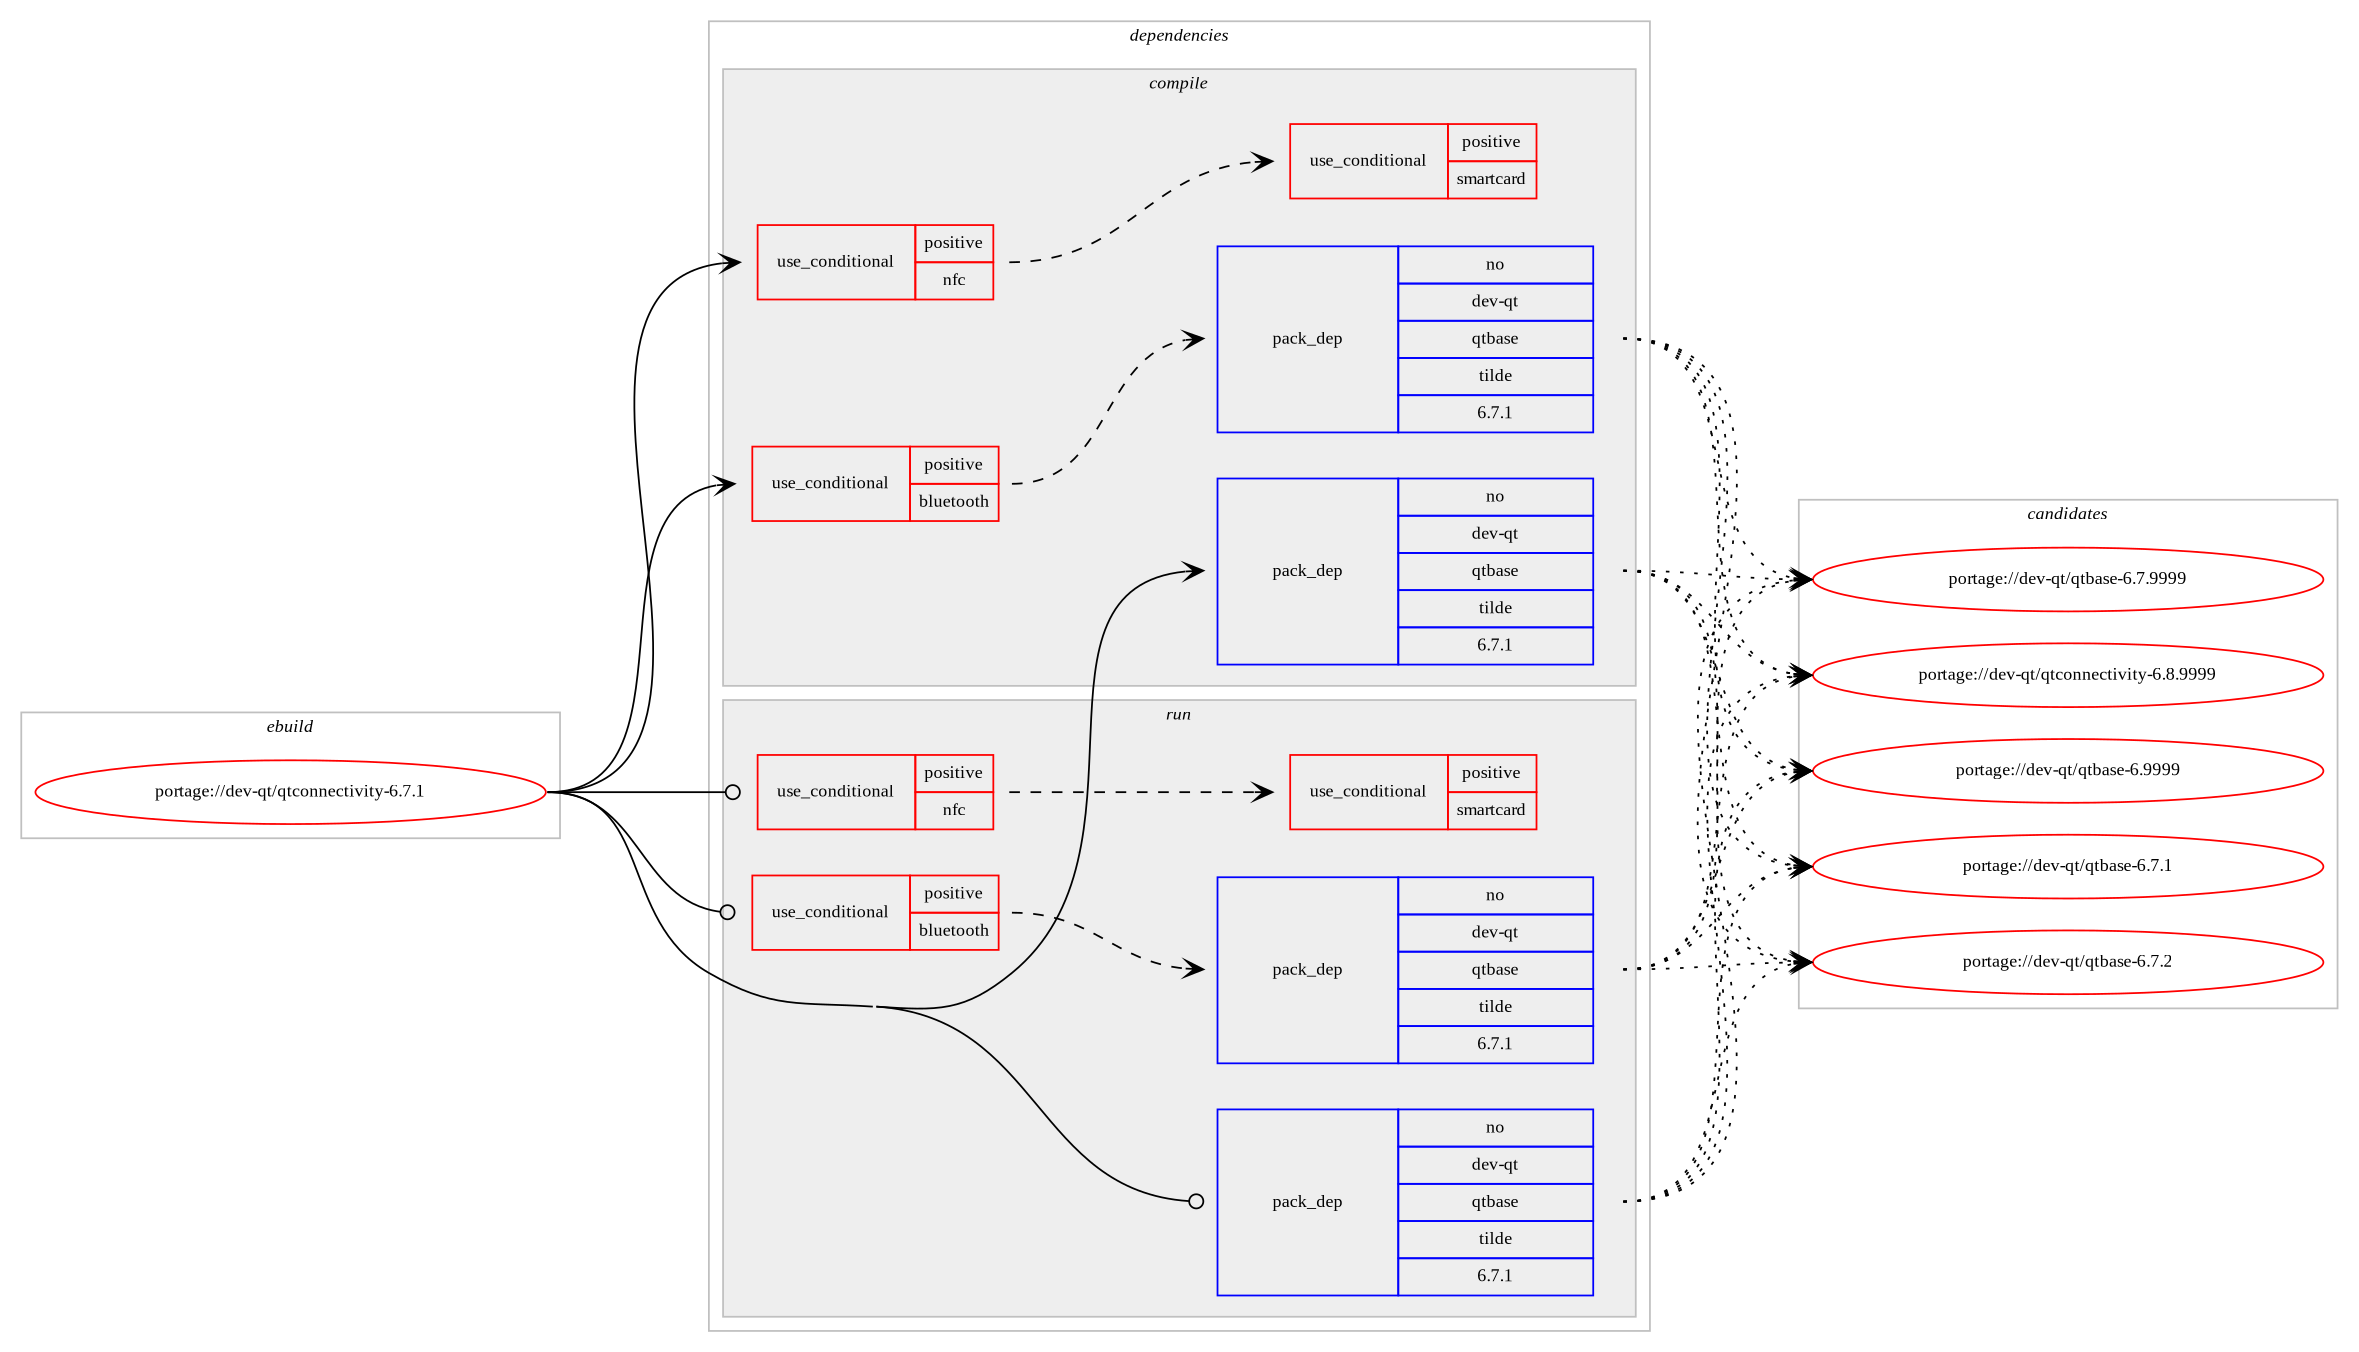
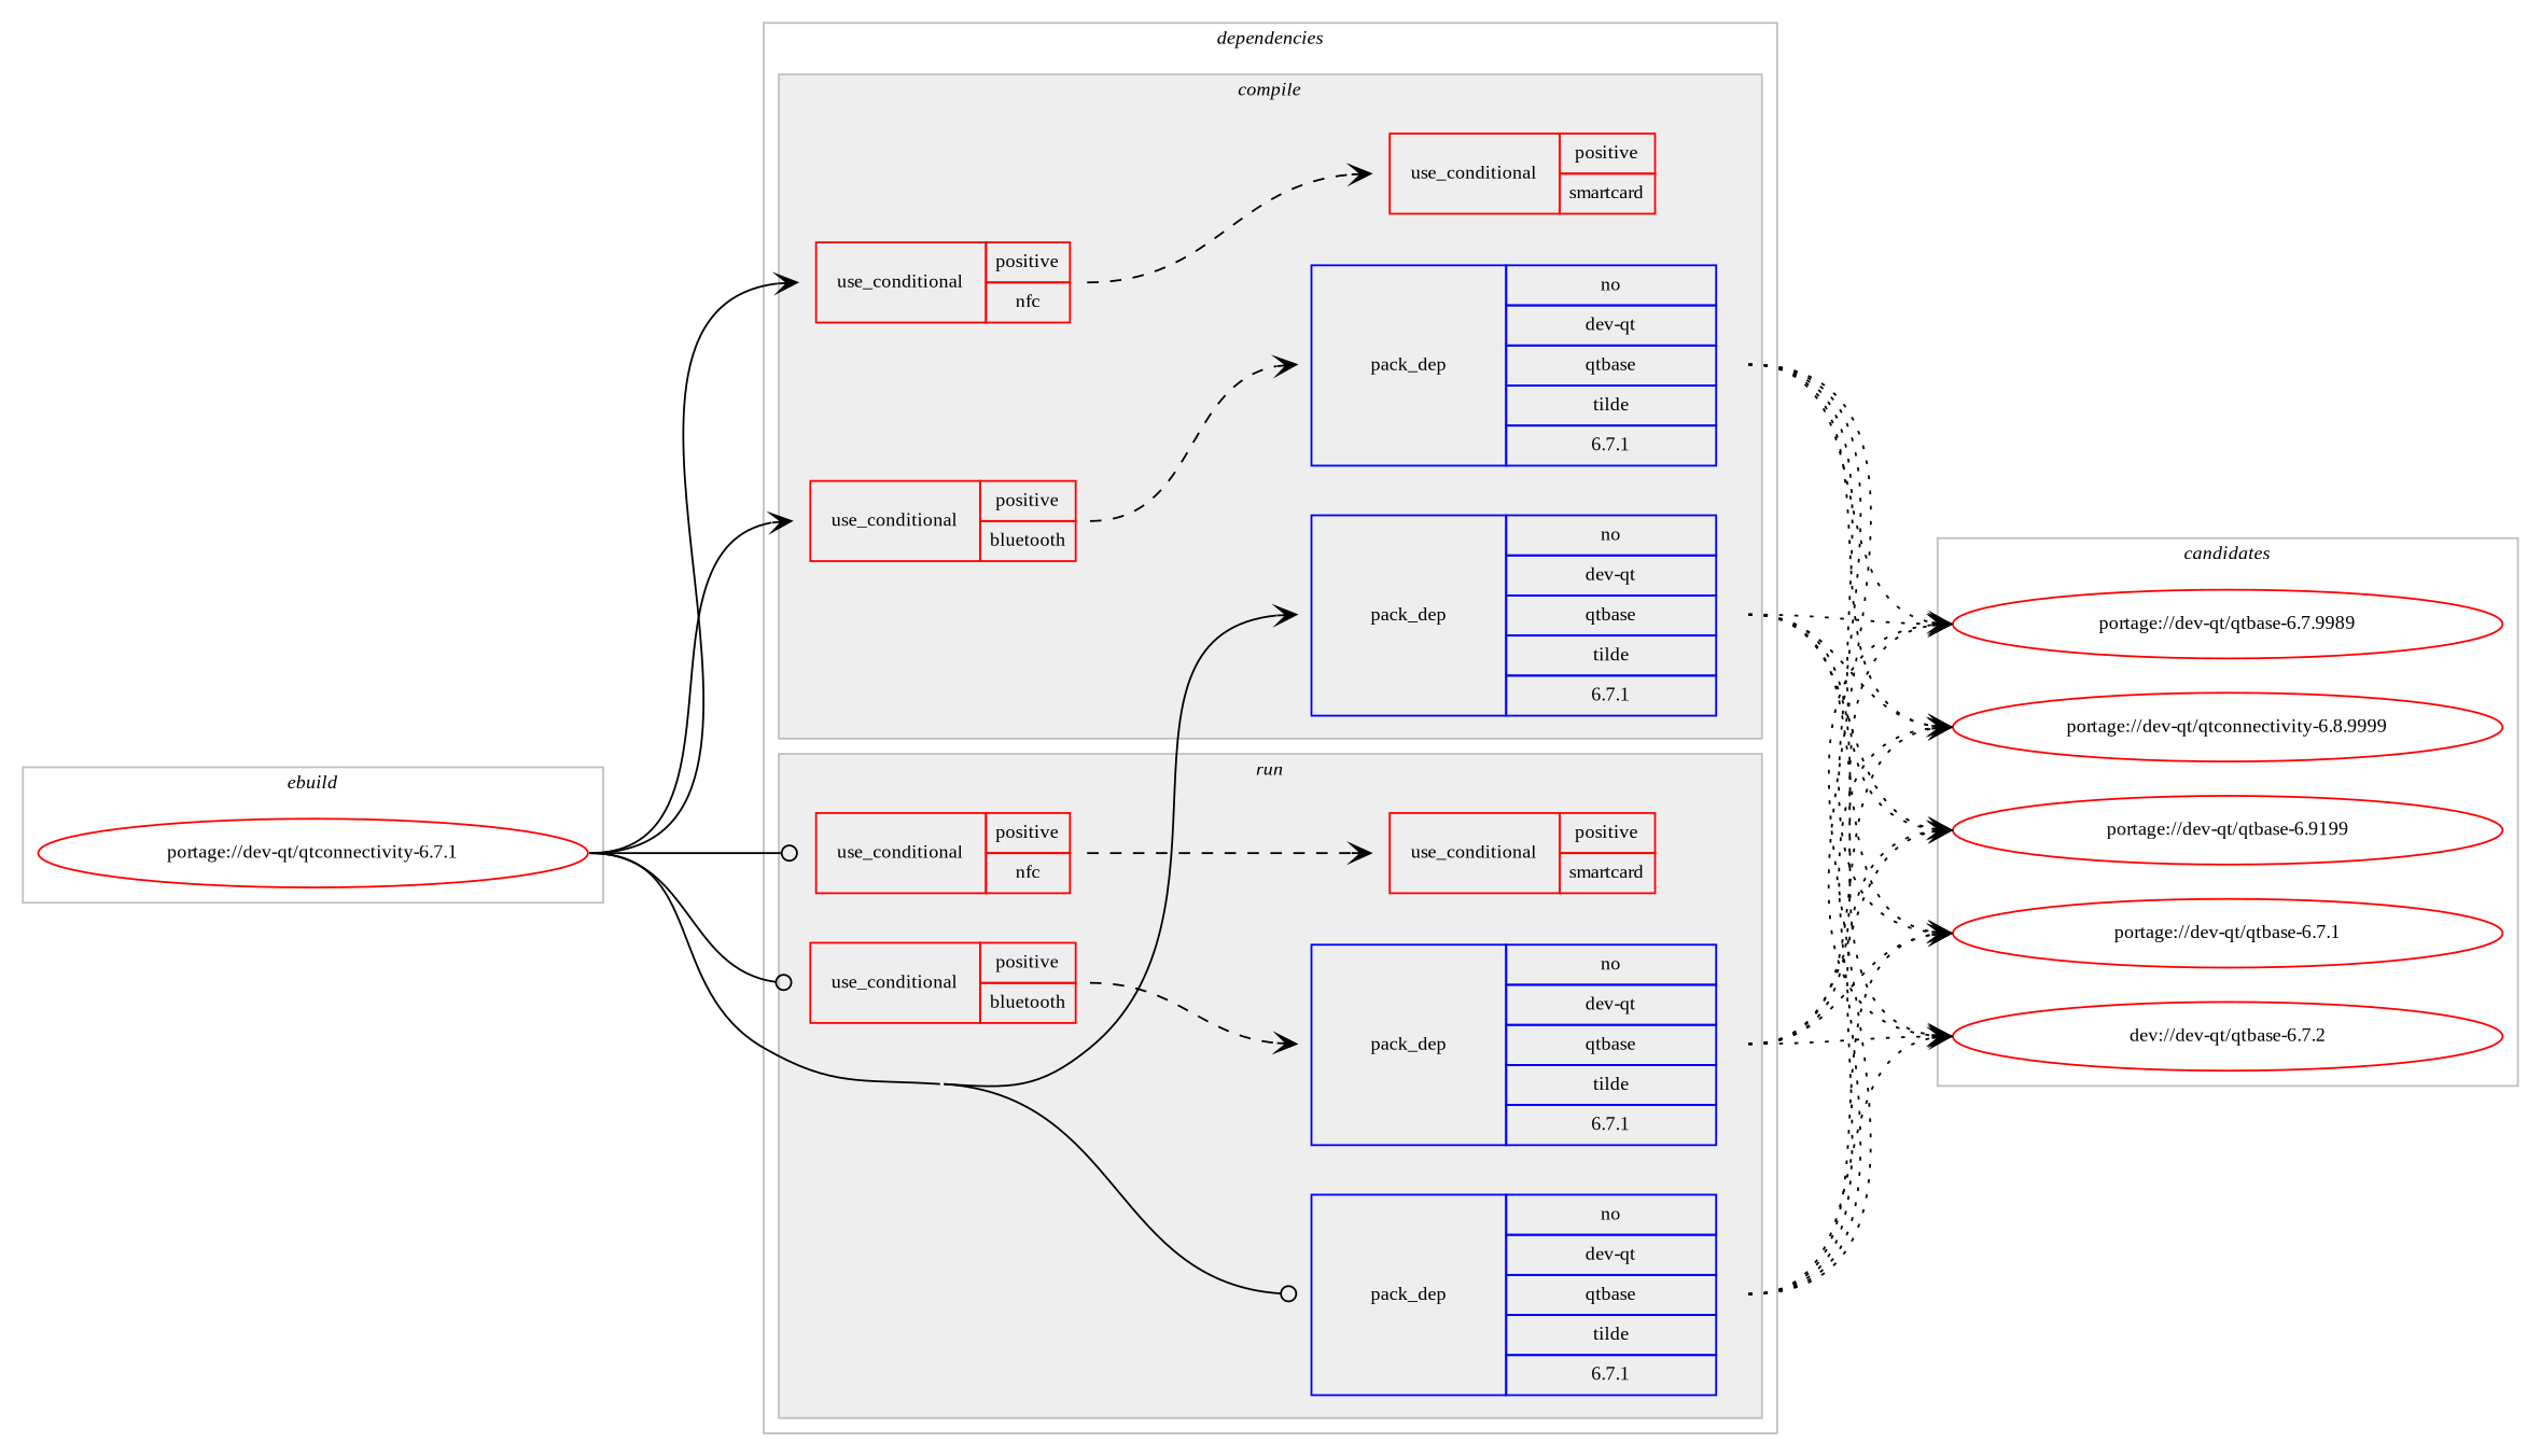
  digraph {
    compound=true
    concentrate=true
    fontname="Liberation Serif"
    fontsize=10
    newrank=true
    rankdir=LR
    ranksep=1.5
    node [color=red fontname="Liberation Serif" fontsize=10 shape=none]
    edge [arrowhead=vee fontname="Liberation Serif" headport=w style=dotted tailport=e weight=100]
    n1 [label="portage://dev-qt/qtconnectivity-6.7.1" width=4 shape=""]
    n2 [color=blue label=<<TABLE BORDER="0" CELLBORDER="1" CELLSPACING="0" CELLPADDING="4" WIDTH="220"><TR><TD ROWSPAN="6" CELLPADDING="30">pack_dep</TD></TR><TR><TD WIDTH="110">no</TD></TR><TR><TD>dev-qt</TD></TR><TR><TD>qtbase</TD></TR><TR><TD>tilde</TD></TR><TR><TD>6.7.1</TD></TR></TABLE>>]
    n3 [label=<<TABLE BORDER="0" CELLBORDER="1" CELLSPACING="0" CELLPADDING="4"><TR><TD ROWSPAN="3" CELLPADDING="10">use_conditional</TD></TR><TR><TD>positive</TD></TR><TR><TD>bluetooth</TD></TR></TABLE>>]
    n4 [label=<<TABLE BORDER="0" CELLBORDER="1" CELLSPACING="0" CELLPADDING="4"><TR><TD ROWSPAN="3" CELLPADDING="10">use_conditional</TD></TR><TR><TD>positive</TD></TR><TR><TD>smartcard</TD></TR></TABLE>>]
    n5 [label=<<TABLE BORDER="0" CELLBORDER="1" CELLSPACING="0" CELLPADDING="4"><TR><TD ROWSPAN="3" CELLPADDING="10">use_conditional</TD></TR><TR><TD>positive</TD></TR><TR><TD>nfc</TD></TR></TABLE>>]
    n6 [color=blue label=<<TABLE BORDER="0" CELLBORDER="1" CELLSPACING="0" CELLPADDING="4" WIDTH="220"><TR><TD ROWSPAN="6" CELLPADDING="30">pack_dep</TD></TR><TR><TD WIDTH="110">no</TD></TR><TR><TD>dev-qt</TD></TR><TR><TD>qtbase</TD></TR><TR><TD>tilde</TD></TR><TR><TD>6.7.1</TD></TR></TABLE>>]
    n7 [color=blue label=<<TABLE BORDER="0" CELLBORDER="1" CELLSPACING="0" CELLPADDING="4" WIDTH="220"><TR><TD ROWSPAN="6" CELLPADDING="30">pack_dep</TD></TR><TR><TD WIDTH="110">no</TD></TR><TR><TD>dev-qt</TD></TR><TR><TD>qtbase</TD></TR><TR><TD>tilde</TD></TR><TR><TD>6.7.1</TD></TR></TABLE>>]
    n8 [label=<<TABLE BORDER="0" CELLBORDER="1" CELLSPACING="0" CELLPADDING="4"><TR><TD ROWSPAN="3" CELLPADDING="10">use_conditional</TD></TR><TR><TD>positive</TD></TR><TR><TD>bluetooth</TD></TR></TABLE>>]
    n9 [label=<<TABLE BORDER="0" CELLBORDER="1" CELLSPACING="0" CELLPADDING="4"><TR><TD ROWSPAN="3" CELLPADDING="10">use_conditional</TD></TR><TR><TD>positive</TD></TR><TR><TD>smartcard</TD></TR></TABLE>>]
    n10 [label=<<TABLE BORDER="0" CELLBORDER="1" CELLSPACING="0" CELLPADDING="4"><TR><TD ROWSPAN="3" CELLPADDING="10">use_conditional</TD></TR><TR><TD>positive</TD></TR><TR><TD>nfc</TD></TR></TABLE>>]
    n11 [color=blue label=<<TABLE BORDER="0" CELLBORDER="1" CELLSPACING="0" CELLPADDING="4" WIDTH="220"><TR><TD ROWSPAN="6" CELLPADDING="30">pack_dep</TD></TR><TR><TD WIDTH="110">no</TD></TR><TR><TD>dev-qt</TD></TR><TR><TD>qtbase</TD></TR><TR><TD>tilde</TD></TR><TR><TD>6.7.1</TD></TR></TABLE>>]
    n12 [label="portage://dev-qt/qtbase-6.7.1" width=4 shape=""]
-   n13 [label="portage://dev-qt/qtbase-6.7.2" width=4 shape=""]
-   n14 [label="portage://dev-qt/qtbase-6.7.9999" width=4 shape=""]
+   n13 [label="dev://dev-qt/qtbase-6.7.2" width=4 shape=""]
+   n14 [label="portage://dev-qt/qtbase-6.7.9989" width=4 shape=""]
    n15 [label="portage://dev-qt/qtconnectivity-6.8.9999" width=4 shape=""]
-   n16 [label="portage://dev-qt/qtbase-6.9999" width=4 shape=""]
+   n16 [label="portage://dev-qt/qtbase-6.9199" width=4 shape=""]
    subgraph cluster_1 {
      color=gray
      label=<<i>ebuild</i>>
      rank=same
      n1
    }
    subgraph cluster_2 {
      color=gray
      label=<<i>dependencies</i>>
      subgraph cluster_3 {
        color=gray
        fillcolor="#eeeeee"
        label=<<i>compile</i>>
        style=filled
        subgraph sub_4 {
          color=gray
          fillcolor="#eeeeee"
          label=<<i>compile</i>>
          style=filled
          n3
          subgraph sub_5 {
            color=gray
            fillcolor="#eeeeee"
            label=<<i>compile</i>>
            style=filled
            n2
          }
        }
        subgraph sub_6 {
          color=gray
          fillcolor="#eeeeee"
          label=<<i>compile</i>>
          style=filled
          n5
          subgraph sub_7 {
            color=gray
            fillcolor="#eeeeee"
            label=<<i>compile</i>>
            style=filled
            n4
          }
        }
        subgraph sub_8 {
          color=gray
          fillcolor="#eeeeee"
          label=<<i>compile</i>>
          style=filled
          n6
        }
      }
      subgraph cluster_9 {
        color=gray
        fillcolor="#eeeeee"
        label=<<i>compile and run</i>>
        style=filled
      }
      subgraph cluster_10 {
        color=gray
        fillcolor="#eeeeee"
        label=<<i>run</i>>
        style=filled
        subgraph sub_11 {
          color=gray
          fillcolor="#eeeeee"
          label=<<i>run</i>>
          style=filled
          n8
          subgraph sub_12 {
            color=gray
            fillcolor="#eeeeee"
            label=<<i>run</i>>
            style=filled
            n7
          }
        }
        subgraph sub_13 {
          color=gray
          fillcolor="#eeeeee"
          label=<<i>run</i>>
          style=filled
          n10
          subgraph sub_14 {
            color=gray
            fillcolor="#eeeeee"
            label=<<i>run</i>>
            style=filled
            n9
          }
        }
        subgraph sub_15 {
          color=gray
          fillcolor="#eeeeee"
          label=<<i>run</i>>
          style=filled
          n11
        }
      }
    }
    subgraph cluster_16 {
      color=gray
      label=<<i>candidates</i>>
      rank=same
      subgraph sub_17 {
        color=black
        label=<<i>candidates</i>>
        nodesep=1
        rank=same
        n12
        n13
        n14
        n15
        n16
      }
      subgraph sub_18 {
        color=black
        label=<<i>candidates</i>>
        nodesep=1
        rank=same
        n12
        n13
        n14
        n15
        n16
      }
      subgraph sub_19 {
        color=black
        label=<<i>candidates</i>>
        nodesep=1
        rank=same
        n12
        n13
        n14
        n15
        n16
      }
      subgraph sub_20 {
        color=black
        label=<<i>candidates</i>>
        nodesep=1
        rank=same
        n12
        n13
        n14
        n15
        n16
      }
    }
    n1 -> n3 [style=solid weight=20]
    n1 -> n5 [style=solid weight=20]
    n1 -> n6 [style=solid weight=20]
    n1 -> n8 [arrowhead=odot style=solid weight=20]
    n1 -> n10 [arrowhead=odot style=solid weight=20]
    n1 -> n11 [arrowhead=odot style=solid weight=20]
    n2 -> n12
    n2 -> n13
    n2 -> n14
    n2 -> n15
    n2 -> n16
    n3 -> n2 [style=dashed weight=20]
    n5 -> n4 [style=dashed weight=20]
    n6 -> n12
    n6 -> n13
    n6 -> n14
    n6 -> n15
    n6 -> n16
    n7 -> n12
    n7 -> n13
    n7 -> n14
    n7 -> n15
    n7 -> n16
    n8 -> n7 [style=dashed weight=20]
    n10 -> n9 [style=dashed weight=20]
    n11 -> n12
    n11 -> n13
    n11 -> n14
    n11 -> n15
    n11 -> n16
  }
